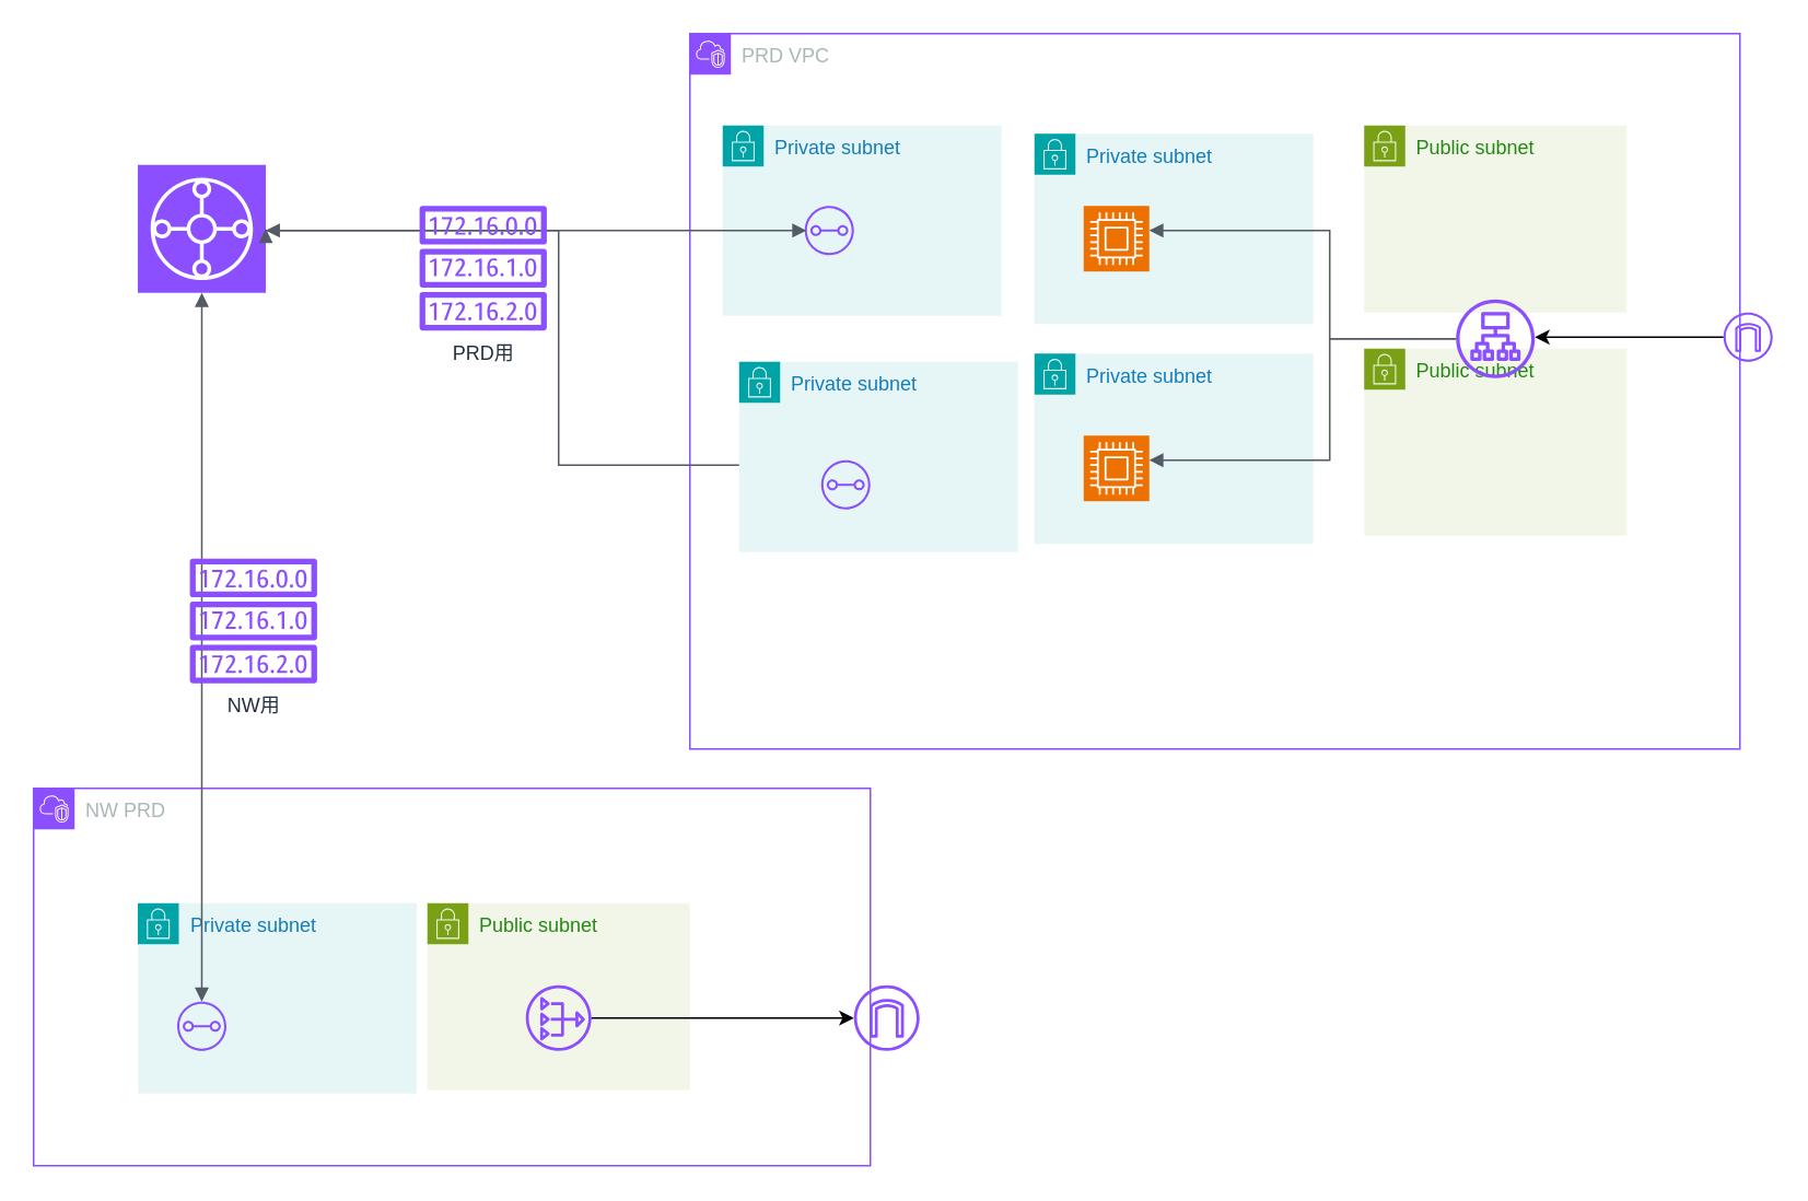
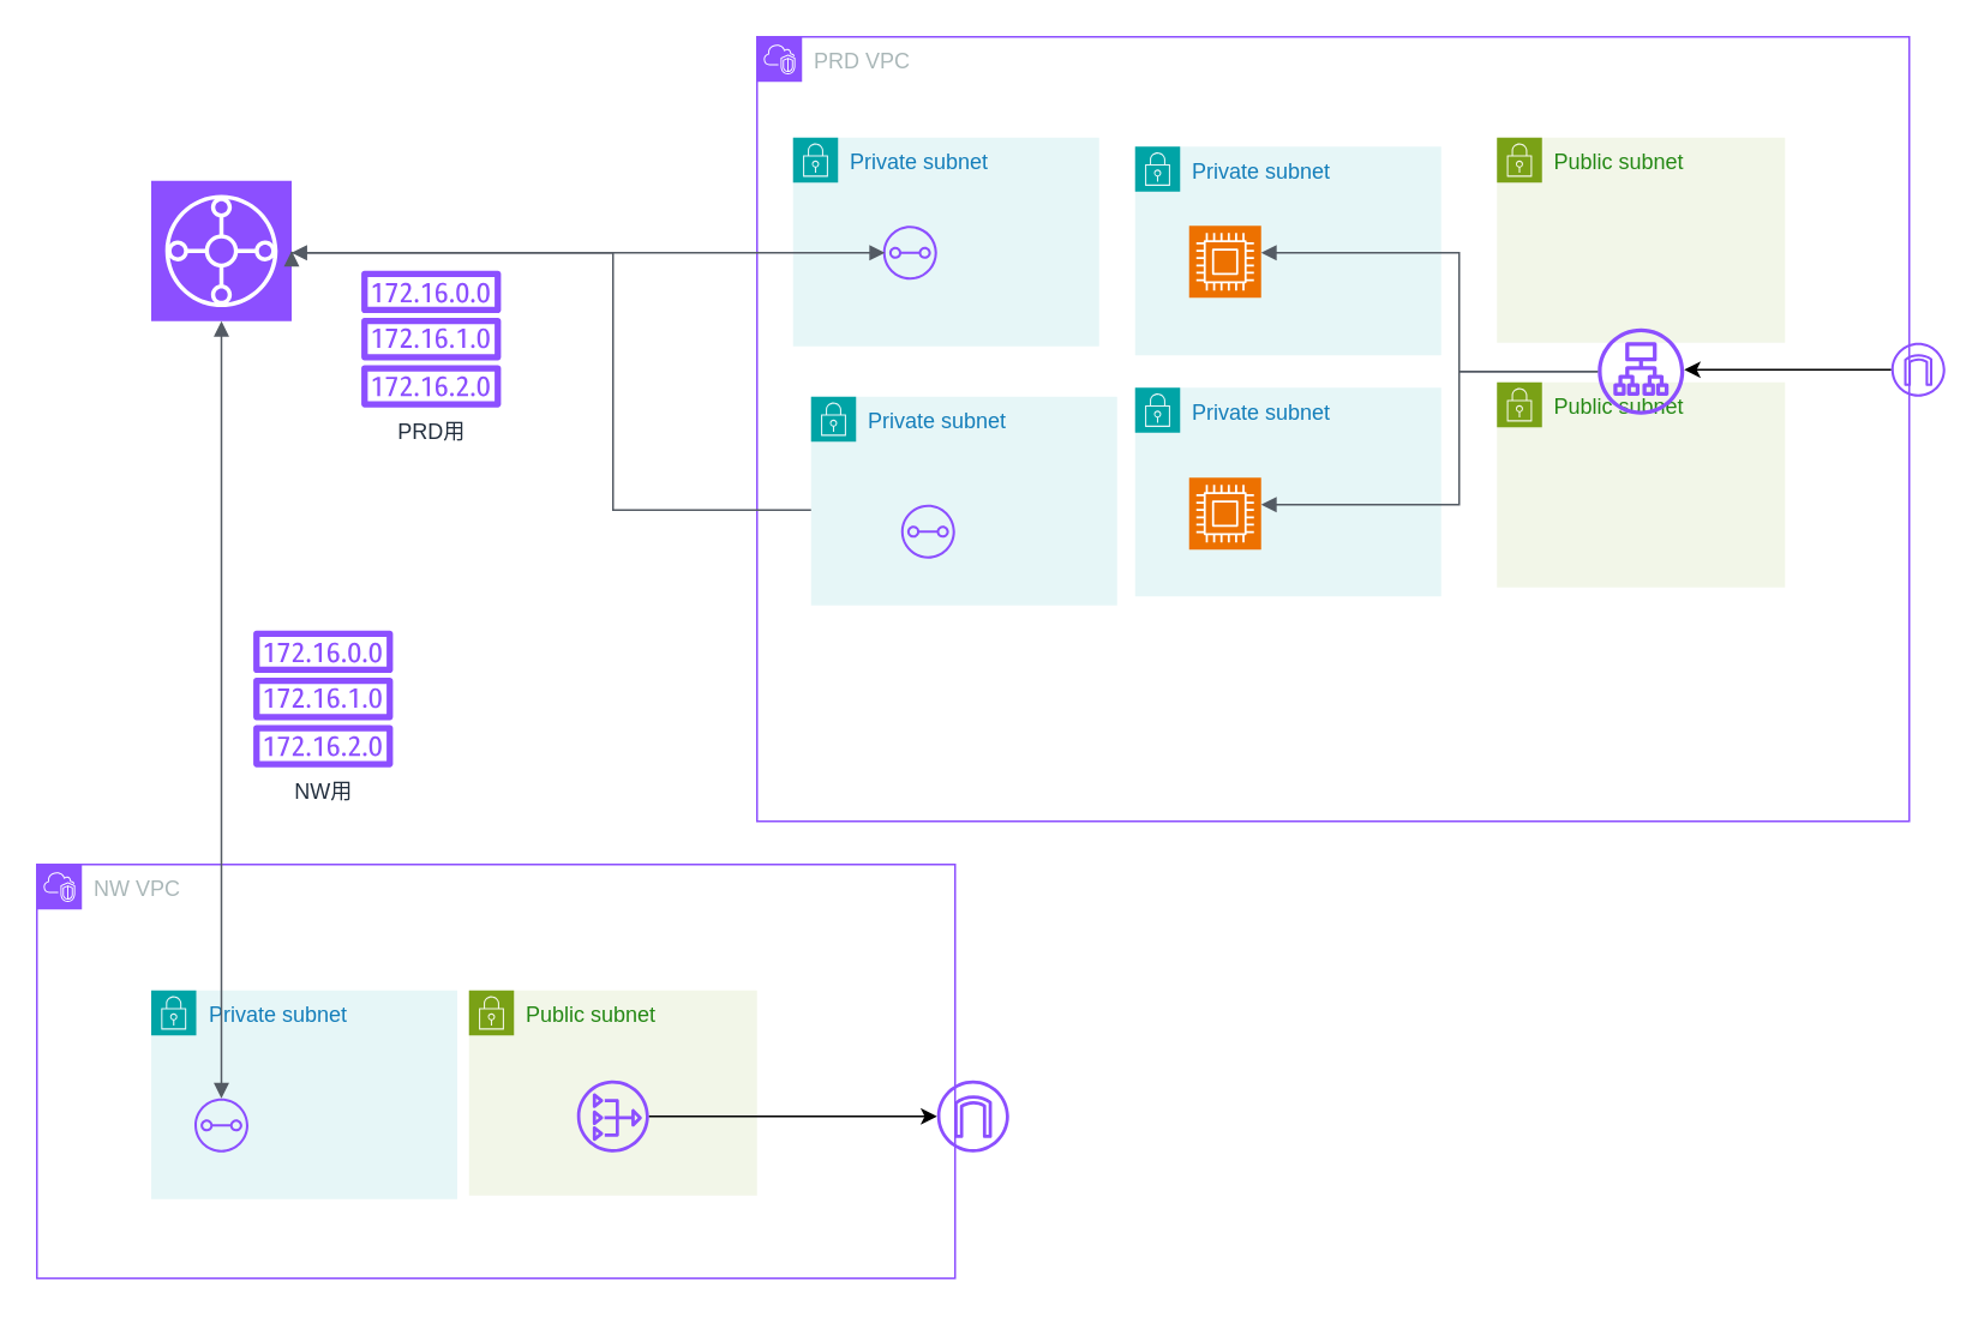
  <mxCell id="0" />
  <mxCell id="1" parent="0" />
  <mxCell id="2" value="PRD VPC" style="points=[[0,0],[0.25,0],[0.5,0],[0.75,0],[1,0],[1,0.25],[1,0.5],[1,0.75],[1,1],[0.75,1],[0.5,1],[0.25,1],[0,1],[0,0.75],[0,0.5],[0,0.25]];outlineConnect=0;gradientColor=none;html=1;whiteSpace=wrap;fontSize=12;fontStyle=0;container=1;pointerEvents=0;collapsible=0;recursiveResize=0;shape=mxgraph.aws4.group;grIcon=mxgraph.aws4.group_vpc2;strokeColor=#8C4FFF;fillColor=none;verticalAlign=top;align=left;spacingLeft=30;fontColor=#AAB7B8;dashed=0;" vertex="1" parent="1"><mxGeometry x="420" y="20" width="640" height="436" as="geometry" /></mxCell>
  <mxCell id="3" value="Private subnet" style="points=[[0,0],[0.25,0],[0.5,0],[0.75,0],[1,0],[1,0.25],[1,0.5],[1,0.75],[1,1],[0.75,1],[0.5,1],[0.25,1],[0,1],[0,0.75],[0,0.5],[0,0.25]];outlineConnect=0;gradientColor=none;html=1;whiteSpace=wrap;fontSize=12;fontStyle=0;container=1;pointerEvents=0;collapsible=0;recursiveResize=0;shape=mxgraph.aws4.group;grIcon=mxgraph.aws4.group_security_group;grStroke=0;strokeColor=#00A4A6;fillColor=#E6F6F7;verticalAlign=top;align=left;spacingLeft=30;fontColor=#147EBA;dashed=0;" vertex="1" parent="2"><mxGeometry x="210" y="61" width="170" height="116" as="geometry" /></mxCell>
  <mxCell id="4" value="" style="sketch=0;points=[[0,0,0],[0.25,0,0],[0.5,0,0],[0.75,0,0],[1,0,0],[0,1,0],[0.25,1,0],[0.5,1,0],[0.75,1,0],[1,1,0],[0,0.25,0],[0,0.5,0],[0,0.75,0],[1,0.25,0],[1,0.5,0],[1,0.75,0]];outlineConnect=0;fontColor=#232F3E;fillColor=#ED7100;strokeColor=#ffffff;dashed=0;verticalLabelPosition=bottom;verticalAlign=top;align=center;html=1;fontSize=12;fontStyle=0;aspect=fixed;shape=mxgraph.aws4.resourceIcon;resIcon=mxgraph.aws4.compute;" vertex="1" parent="3"><mxGeometry x="30" y="44" width="40" height="40" as="geometry" /></mxCell>
  <mxCell id="5" value="Public subnet" style="points=[[0,0],[0.25,0],[0.5,0],[0.75,0],[1,0],[1,0.25],[1,0.5],[1,0.75],[1,1],[0.75,1],[0.5,1],[0.25,1],[0,1],[0,0.75],[0,0.5],[0,0.25]];outlineConnect=0;gradientColor=none;html=1;whiteSpace=wrap;fontSize=12;fontStyle=0;container=1;pointerEvents=0;collapsible=0;recursiveResize=0;shape=mxgraph.aws4.group;grIcon=mxgraph.aws4.group_security_group;grStroke=0;strokeColor=#7AA116;fillColor=#F2F6E8;verticalAlign=top;align=left;spacingLeft=30;fontColor=#248814;dashed=0;" vertex="1" parent="2"><mxGeometry x="411" y="56" width="160" height="114" as="geometry" /></mxCell>
  <mxCell id="6" value="Public subnet" style="points=[[0,0],[0.25,0],[0.5,0],[0.75,0],[1,0],[1,0.25],[1,0.5],[1,0.75],[1,1],[0.75,1],[0.5,1],[0.25,1],[0,1],[0,0.75],[0,0.5],[0,0.25]];outlineConnect=0;gradientColor=none;html=1;whiteSpace=wrap;fontSize=12;fontStyle=0;container=1;pointerEvents=0;collapsible=0;recursiveResize=0;shape=mxgraph.aws4.group;grIcon=mxgraph.aws4.group_security_group;grStroke=0;strokeColor=#7AA116;fillColor=#F2F6E8;verticalAlign=top;align=left;spacingLeft=30;fontColor=#248814;dashed=0;" vertex="1" parent="2"><mxGeometry x="411" y="192" width="160" height="114" as="geometry" /></mxCell>
  <mxCell id="7" value="Private subnet" style="points=[[0,0],[0.25,0],[0.5,0],[0.75,0],[1,0],[1,0.25],[1,0.5],[1,0.75],[1,1],[0.75,1],[0.5,1],[0.25,1],[0,1],[0,0.75],[0,0.5],[0,0.25]];outlineConnect=0;gradientColor=none;html=1;whiteSpace=wrap;fontSize=12;fontStyle=0;container=1;pointerEvents=0;collapsible=0;recursiveResize=0;shape=mxgraph.aws4.group;grIcon=mxgraph.aws4.group_security_group;grStroke=0;strokeColor=#00A4A6;fillColor=#E6F6F7;verticalAlign=top;align=left;spacingLeft=30;fontColor=#147EBA;dashed=0;" vertex="1" parent="2"><mxGeometry x="210" y="195" width="170" height="116" as="geometry" /></mxCell>
  <mxCell id="8" value="" style="sketch=0;points=[[0,0,0],[0.25,0,0],[0.5,0,0],[0.75,0,0],[1,0,0],[0,1,0],[0.25,1,0],[0.5,1,0],[0.75,1,0],[1,1,0],[0,0.25,0],[0,0.5,0],[0,0.75,0],[1,0.25,0],[1,0.5,0],[1,0.75,0]];outlineConnect=0;fontColor=#232F3E;fillColor=#ED7100;strokeColor=#ffffff;dashed=0;verticalLabelPosition=bottom;verticalAlign=top;align=center;html=1;fontSize=12;fontStyle=0;aspect=fixed;shape=mxgraph.aws4.resourceIcon;resIcon=mxgraph.aws4.compute;" vertex="1" parent="7"><mxGeometry x="30" y="50" width="40" height="40" as="geometry" /></mxCell>
  <mxCell id="9" value="Private subnet" style="points=[[0,0],[0.25,0],[0.5,0],[0.75,0],[1,0],[1,0.25],[1,0.5],[1,0.75],[1,1],[0.75,1],[0.5,1],[0.25,1],[0,1],[0,0.75],[0,0.5],[0,0.25]];outlineConnect=0;gradientColor=none;html=1;whiteSpace=wrap;fontSize=12;fontStyle=0;container=1;pointerEvents=0;collapsible=0;recursiveResize=0;shape=mxgraph.aws4.group;grIcon=mxgraph.aws4.group_security_group;grStroke=0;strokeColor=#00A4A6;fillColor=#E6F6F7;verticalAlign=top;align=left;spacingLeft=30;fontColor=#147EBA;dashed=0;" vertex="1" parent="2"><mxGeometry x="20" y="56" width="170" height="116" as="geometry" /></mxCell>
  <mxCell id="10" value="" style="sketch=0;outlineConnect=0;fontColor=#232F3E;gradientColor=none;fillColor=#8C4FFF;strokeColor=none;dashed=0;verticalLabelPosition=bottom;verticalAlign=top;align=center;html=1;fontSize=12;fontStyle=0;aspect=fixed;pointerEvents=1;shape=mxgraph.aws4.transit_gateway_attachment;" vertex="1" parent="9"><mxGeometry x="50" y="49" width="30" height="30" as="geometry" /></mxCell>
  <mxCell id="11" value="" style="sketch=0;outlineConnect=0;fontColor=#232F3E;gradientColor=none;fillColor=#8C4FFF;strokeColor=none;dashed=0;verticalLabelPosition=bottom;verticalAlign=top;align=center;html=1;fontSize=12;fontStyle=0;aspect=fixed;pointerEvents=1;shape=mxgraph.aws4.application_load_balancer;" vertex="1" parent="2"><mxGeometry x="467" y="162" width="48" height="48" as="geometry" /></mxCell>
  <mxCell id="12" value="" style="edgeStyle=orthogonalEdgeStyle;html=1;endArrow=block;elbow=vertical;startArrow=none;endFill=1;strokeColor=#545B64;rounded=0;" edge="1" parent="2" source="11" target="4"><mxGeometry width="100" relative="1" as="geometry"><mxPoint x="50" y="370" as="sourcePoint" /><mxPoint x="150" y="370" as="targetPoint" /><Array as="points"><mxPoint x="390" y="186" /><mxPoint x="390" y="120" /></Array></mxGeometry></mxCell>
  <mxCell id="13" value="" style="edgeStyle=orthogonalEdgeStyle;html=1;endArrow=block;elbow=vertical;startArrow=none;endFill=1;strokeColor=#545B64;rounded=0;" edge="1" parent="2" source="11" target="8"><mxGeometry width="100" relative="1" as="geometry"><mxPoint x="530" y="366" as="sourcePoint" /><mxPoint x="310" y="416" as="targetPoint" /><Array as="points"><mxPoint x="390" y="186" /><mxPoint x="390" y="260" /></Array></mxGeometry></mxCell>
- <mxCell id="14" value="NW PRD" style="points=[[0,0],[0.25,0],[0.5,0],[0.75,0],[1,0],[1,0.25],[1,0.5],[1,0.75],[1,1],[0.75,1],[0.5,1],[0.25,1],[0,1],[0,0.75],[0,0.5],[0,0.25]];outlineConnect=0;gradientColor=none;html=1;whiteSpace=wrap;fontSize=12;fontStyle=0;container=1;pointerEvents=0;collapsible=0;recursiveResize=0;shape=mxgraph.aws4.group;grIcon=mxgraph.aws4.group_vpc2;strokeColor=#8C4FFF;fillColor=none;verticalAlign=top;align=left;spacingLeft=30;fontColor=#AAB7B8;dashed=0;" vertex="1" parent="1"><mxGeometry x="20" y="480" width="510" height="230" as="geometry" /></mxCell>
+ <mxCell id="14" value="NW VPC" style="points=[[0,0],[0.25,0],[0.5,0],[0.75,0],[1,0],[1,0.25],[1,0.5],[1,0.75],[1,1],[0.75,1],[0.5,1],[0.25,1],[0,1],[0,0.75],[0,0.5],[0,0.25]];outlineConnect=0;gradientColor=none;html=1;whiteSpace=wrap;fontSize=12;fontStyle=0;container=1;pointerEvents=0;collapsible=0;recursiveResize=0;shape=mxgraph.aws4.group;grIcon=mxgraph.aws4.group_vpc2;strokeColor=#8C4FFF;fillColor=none;verticalAlign=top;align=left;spacingLeft=30;fontColor=#AAB7B8;dashed=0;" vertex="1" parent="1"><mxGeometry x="20" y="480" width="510" height="230" as="geometry" /></mxCell>
  <mxCell id="15" value="Private subnet" style="points=[[0,0],[0.25,0],[0.5,0],[0.75,0],[1,0],[1,0.25],[1,0.5],[1,0.75],[1,1],[0.75,1],[0.5,1],[0.25,1],[0,1],[0,0.75],[0,0.5],[0,0.25]];outlineConnect=0;gradientColor=none;html=1;whiteSpace=wrap;fontSize=12;fontStyle=0;container=1;pointerEvents=0;collapsible=0;recursiveResize=0;shape=mxgraph.aws4.group;grIcon=mxgraph.aws4.group_security_group;grStroke=0;strokeColor=#00A4A6;fillColor=#E6F6F7;verticalAlign=top;align=left;spacingLeft=30;fontColor=#147EBA;dashed=0;" vertex="1" parent="14"><mxGeometry x="63.5" y="70" width="170" height="116" as="geometry" /></mxCell>
  <mxCell id="16" value="" style="sketch=0;outlineConnect=0;fontColor=#232F3E;gradientColor=none;fillColor=#8C4FFF;strokeColor=none;dashed=0;verticalLabelPosition=bottom;verticalAlign=top;align=center;html=1;fontSize=12;fontStyle=0;aspect=fixed;pointerEvents=1;shape=mxgraph.aws4.transit_gateway_attachment;" vertex="1" parent="15"><mxGeometry x="24" y="60" width="30" height="30" as="geometry" /></mxCell>
  <mxCell id="17" value="Public subnet" style="points=[[0,0],[0.25,0],[0.5,0],[0.75,0],[1,0],[1,0.25],[1,0.5],[1,0.75],[1,1],[0.75,1],[0.5,1],[0.25,1],[0,1],[0,0.75],[0,0.5],[0,0.25]];outlineConnect=0;gradientColor=none;html=1;whiteSpace=wrap;fontSize=12;fontStyle=0;container=1;pointerEvents=0;collapsible=0;recursiveResize=0;shape=mxgraph.aws4.group;grIcon=mxgraph.aws4.group_security_group;grStroke=0;strokeColor=#7AA116;fillColor=#F2F6E8;verticalAlign=top;align=left;spacingLeft=30;fontColor=#248814;dashed=0;" vertex="1" parent="14"><mxGeometry x="240" y="70" width="160" height="114" as="geometry" /></mxCell>
  <mxCell id="18" value="" style="sketch=0;outlineConnect=0;fontColor=#232F3E;gradientColor=none;fillColor=#8C4FFF;strokeColor=none;dashed=0;verticalLabelPosition=bottom;verticalAlign=top;align=center;html=1;fontSize=12;fontStyle=0;aspect=fixed;pointerEvents=1;shape=mxgraph.aws4.nat_gateway;" vertex="1" parent="17"><mxGeometry x="60" y="50" width="40" height="40" as="geometry" /></mxCell>
  <mxCell id="19" value="" style="endArrow=classic;html=1;rounded=0;" edge="1" parent="17" target="20"><mxGeometry width="50" height="50" relative="1" as="geometry"><mxPoint x="100" y="70" as="sourcePoint" /><mxPoint x="150" y="20" as="targetPoint" /></mxGeometry></mxCell>
  <mxCell id="20" value="" style="sketch=0;outlineConnect=0;fontColor=#232F3E;gradientColor=none;fillColor=#8C4FFF;strokeColor=none;dashed=0;verticalLabelPosition=bottom;verticalAlign=top;align=center;html=1;fontSize=12;fontStyle=0;aspect=fixed;pointerEvents=1;shape=mxgraph.aws4.internet_gateway;" vertex="1" parent="14"><mxGeometry x="500" y="120" width="40" height="40" as="geometry" /></mxCell>
  <mxCell id="21" value="" style="sketch=0;points=[[0,0,0],[0.25,0,0],[0.5,0,0],[0.75,0,0],[1,0,0],[0,1,0],[0.25,1,0],[0.5,1,0],[0.75,1,0],[1,1,0],[0,0.25,0],[0,0.5,0],[0,0.75,0],[1,0.25,0],[1,0.5,0],[1,0.75,0]];outlineConnect=0;fontColor=#232F3E;fillColor=#8C4FFF;strokeColor=#ffffff;dashed=0;verticalLabelPosition=bottom;verticalAlign=top;align=center;html=1;fontSize=12;fontStyle=0;aspect=fixed;shape=mxgraph.aws4.resourceIcon;resIcon=mxgraph.aws4.transit_gateway;" vertex="1" parent="1"><mxGeometry x="83.5" y="100" width="78" height="78" as="geometry" /></mxCell>
  <mxCell id="22" value="" style="edgeStyle=orthogonalEdgeStyle;html=1;endArrow=block;elbow=vertical;startArrow=block;startFill=1;endFill=1;strokeColor=#545B64;rounded=0;exitX=1;exitY=0.5;exitDx=0;exitDy=0;exitPerimeter=0;" edge="1" parent="1" source="21"><mxGeometry width="100" relative="1" as="geometry"><mxPoint x="280" y="200" as="sourcePoint" /><mxPoint x="491" y="140" as="targetPoint" /><Array as="points"><mxPoint x="162" y="140" /></Array></mxGeometry></mxCell>
  <mxCell id="23" value="" style="edgeStyle=orthogonalEdgeStyle;html=1;endArrow=block;elbow=vertical;startArrow=block;startFill=1;endFill=1;strokeColor=#545B64;rounded=0;" edge="1" parent="1" source="21"><mxGeometry width="100" relative="1" as="geometry"><mxPoint x="220" y="120" as="sourcePoint" /><mxPoint x="491" y="283" as="targetPoint" /><Array as="points"><mxPoint x="340" y="140" /><mxPoint x="340" y="283" /></Array></mxGeometry></mxCell>
  <mxCell id="24" style="edgeStyle=orthogonalEdgeStyle;rounded=0;orthogonalLoop=1;jettySize=auto;html=1;" edge="1" parent="1" source="25" target="11"><mxGeometry relative="1" as="geometry"><Array as="points"><mxPoint x="980" y="205" /><mxPoint x="980" y="205" /></Array></mxGeometry></mxCell>
  <mxCell id="25" value="" style="sketch=0;outlineConnect=0;fontColor=#232F3E;gradientColor=none;fillColor=#8C4FFF;strokeColor=none;dashed=0;verticalLabelPosition=bottom;verticalAlign=top;align=center;html=1;fontSize=12;fontStyle=0;aspect=fixed;pointerEvents=1;shape=mxgraph.aws4.internet_gateway;" vertex="1" parent="1"><mxGeometry x="1050" y="190" width="30" height="30" as="geometry" /></mxCell>
- <mxCell id="26" value="PRD用" style="sketch=0;outlineConnect=0;fontColor=#232F3E;gradientColor=none;fillColor=#8C4FFF;strokeColor=none;dashed=0;verticalLabelPosition=bottom;verticalAlign=top;align=center;html=1;fontSize=12;fontStyle=0;aspect=fixed;pointerEvents=1;shape=mxgraph.aws4.route_table;" vertex="1" parent="1"><mxGeometry x="255" y="125" width="78" height="76" as="geometry" /></mxCell>
+ <mxCell id="26" value="PRD用" style="sketch=0;outlineConnect=0;fontColor=#232F3E;gradientColor=none;fillColor=#8C4FFF;strokeColor=none;dashed=0;verticalLabelPosition=bottom;verticalAlign=top;align=center;html=1;fontSize=12;fontStyle=0;aspect=fixed;pointerEvents=1;shape=mxgraph.aws4.route_table;" vertex="1" parent="1"><mxGeometry x="200" y="150" width="78" height="76" as="geometry" /></mxCell>
  <mxCell id="27" value="Private subnet" style="points=[[0,0],[0.25,0],[0.5,0],[0.75,0],[1,0],[1,0.25],[1,0.5],[1,0.75],[1,1],[0.75,1],[0.5,1],[0.25,1],[0,1],[0,0.75],[0,0.5],[0,0.25]];outlineConnect=0;gradientColor=none;html=1;whiteSpace=wrap;fontSize=12;fontStyle=0;container=1;pointerEvents=0;collapsible=0;recursiveResize=0;shape=mxgraph.aws4.group;grIcon=mxgraph.aws4.group_security_group;grStroke=0;strokeColor=#00A4A6;fillColor=#E6F6F7;verticalAlign=top;align=left;spacingLeft=30;fontColor=#147EBA;dashed=0;" vertex="1" parent="1"><mxGeometry x="450" y="220" width="170" height="116" as="geometry" /></mxCell>
  <mxCell id="28" value="" style="sketch=0;outlineConnect=0;fontColor=#232F3E;gradientColor=none;fillColor=#8C4FFF;strokeColor=none;dashed=0;verticalLabelPosition=bottom;verticalAlign=top;align=center;html=1;fontSize=12;fontStyle=0;aspect=fixed;pointerEvents=1;shape=mxgraph.aws4.transit_gateway_attachment;" vertex="1" parent="27"><mxGeometry x="50" y="60" width="30" height="30" as="geometry" /></mxCell>
  <mxCell id="29" value="" style="edgeStyle=orthogonalEdgeStyle;html=1;endArrow=block;elbow=vertical;startArrow=block;startFill=1;endFill=1;strokeColor=#545B64;rounded=0;exitX=0.5;exitY=1;exitDx=0;exitDy=0;exitPerimeter=0;" edge="1" parent="1" source="21" target="16"><mxGeometry width="100" relative="1" as="geometry"><mxPoint x="20" y="260" as="sourcePoint" /><mxPoint x="349" y="403" as="targetPoint" /><Array as="points"><mxPoint x="123" y="330" /><mxPoint x="123" y="330" /></Array></mxGeometry></mxCell>
- <mxCell id="30" value="NW用" style="sketch=0;outlineConnect=0;fontColor=#232F3E;gradientColor=none;fillColor=#8C4FFF;strokeColor=none;dashed=0;verticalLabelPosition=bottom;verticalAlign=top;align=center;html=1;fontSize=12;fontStyle=0;aspect=fixed;pointerEvents=1;shape=mxgraph.aws4.route_table;" vertex="1" parent="1"><mxGeometry x="115" y="340" width="78" height="76" as="geometry" /></mxCell>
+ <mxCell id="30" value="NW用" style="sketch=0;outlineConnect=0;fontColor=#232F3E;gradientColor=none;fillColor=#8C4FFF;strokeColor=none;dashed=0;verticalLabelPosition=bottom;verticalAlign=top;align=center;html=1;fontSize=12;fontStyle=0;aspect=fixed;pointerEvents=1;shape=mxgraph.aws4.route_table;" vertex="1" parent="1"><mxGeometry x="140" y="350" width="78" height="76" as="geometry" /></mxCell>
